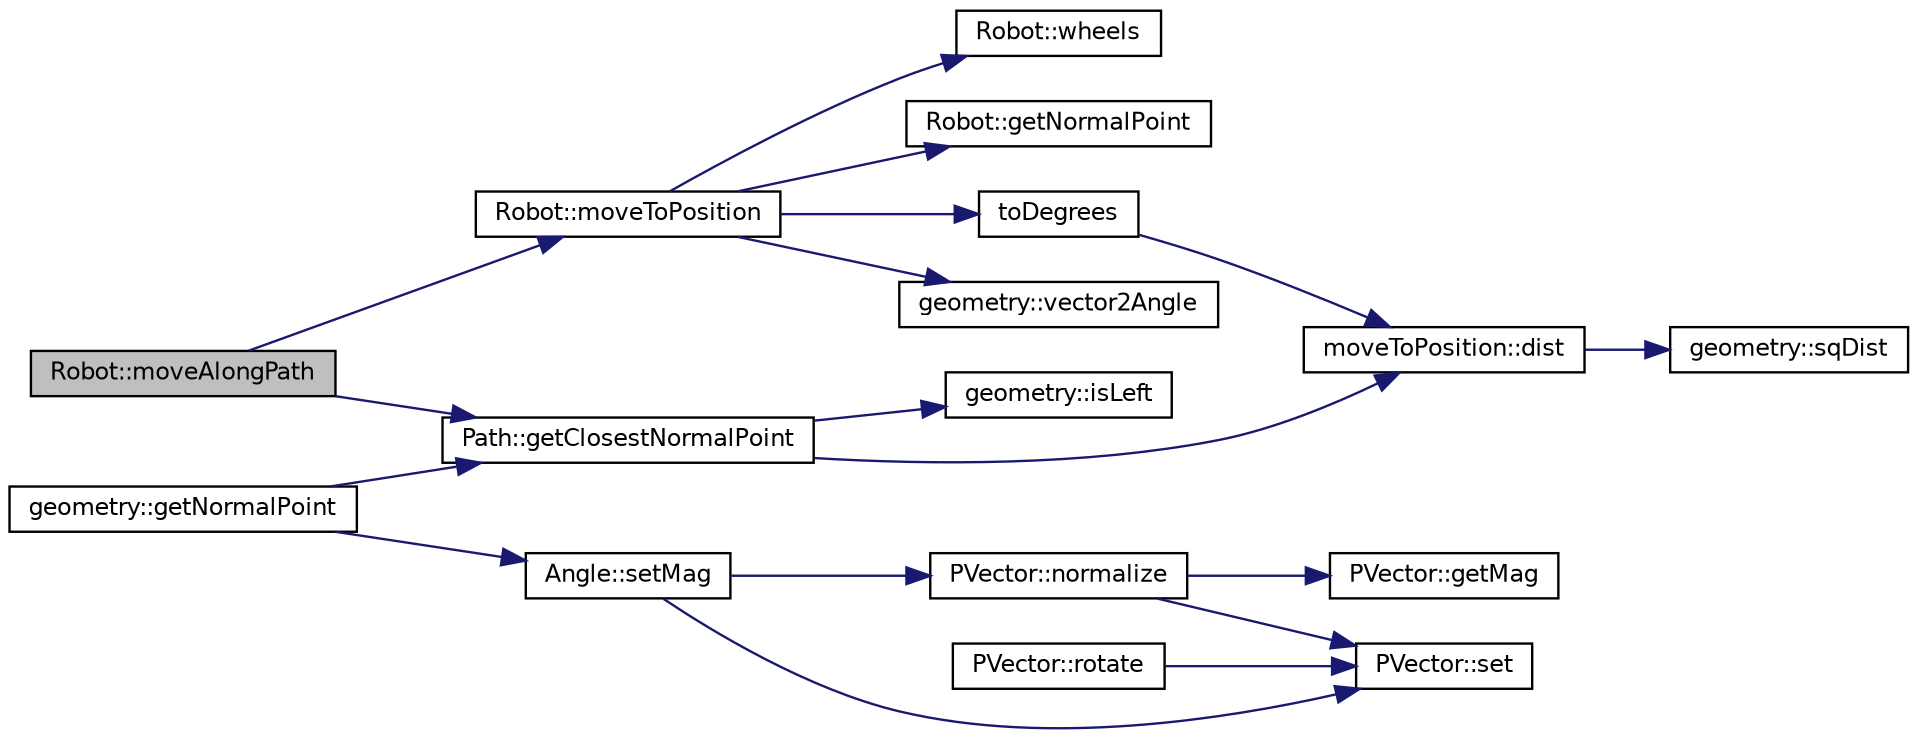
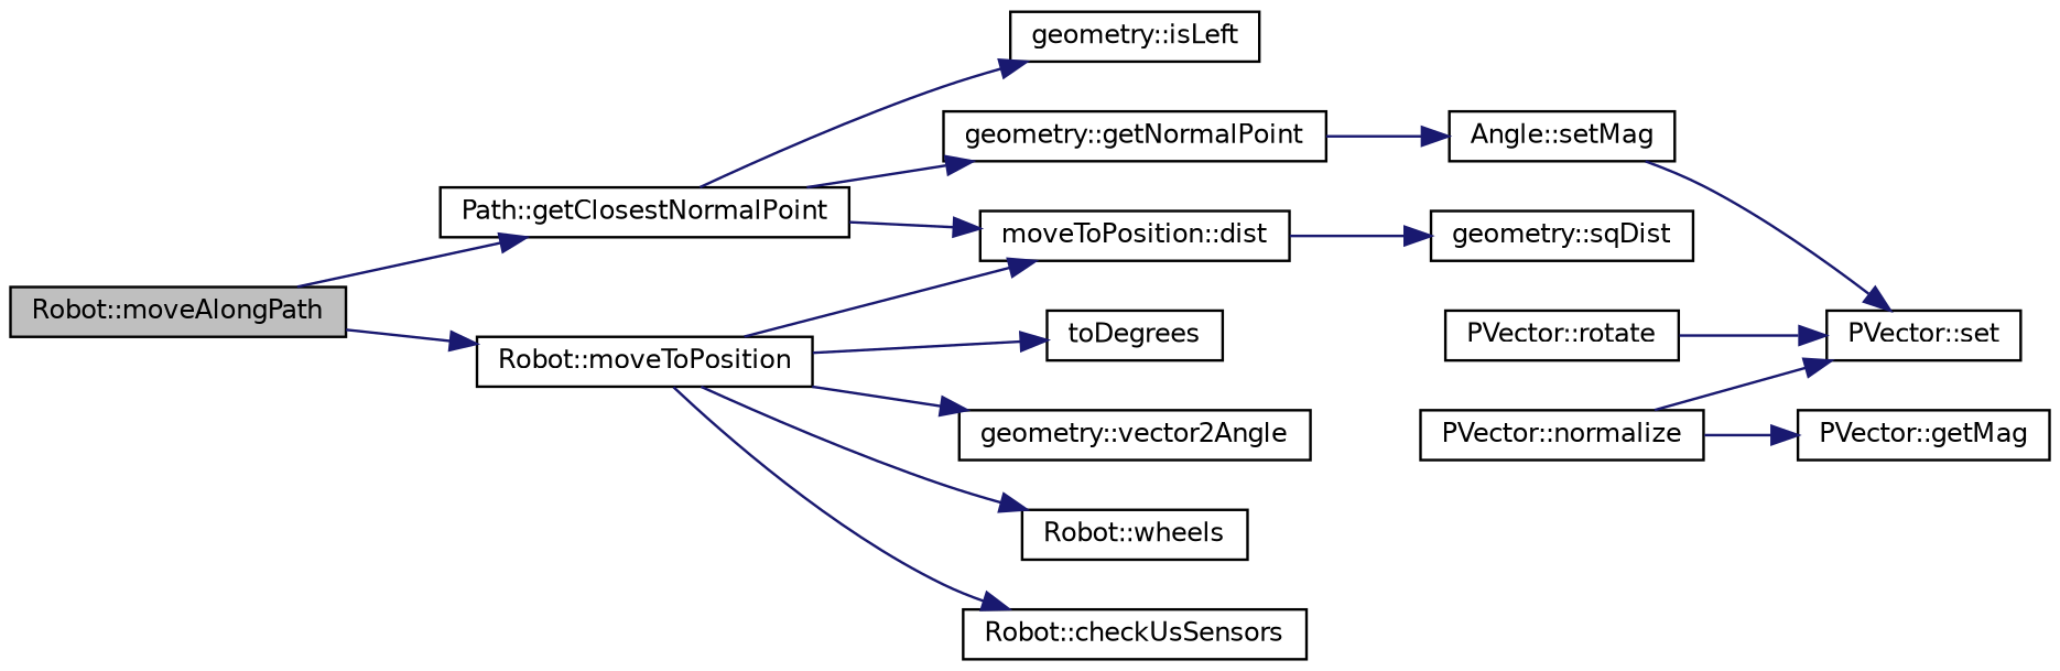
  digraph {
    rankdir=LR
    node [color=black fillcolor=white fontname=Helvetica fontsize=10 shape=record style=filled]
    edge [color=midnightblue fontname=Helvetica fontsize=10 labelfontname=Helvetica labelfontsize=10 style=solid]
    n1 [fillcolor=grey75 fontcolor=black height=0.2 label="Robot::moveAlongPath" width=0.4]
    n2 [height=0.2 label="Path::getClosestNormalPoint" width=0.4]
    n3 [height=0.2 label="Robot::moveToPosition" width=0.4]
    n4 [height=0.2 label="moveToPosition::dist" width=0.4]
    n5 [height=0.2 label="geometry::getNormalPoint" width=0.4]
    n6 [height=0.2 label="geometry::isLeft" width=0.4]
-   n7 [height=0.2 label="Robot::getNormalPoint" width=0.4]
+   n7 [height=0.2 label="Robot::checkUsSensors" width=0.4]
    n8 [height=0.2 label=toDegrees width=0.4]
    n9 [height=0.2 label="geometry::vector2Angle" width=0.4]
    n10 [height=0.2 label="Robot::wheels" width=0.4]
    n11 [height=0.2 label="geometry::sqDist" width=0.4]
    n12 [height=0.2 label="Angle::setMag" width=0.4]
    n13 [height=0.2 label="PVector::rotate" width=0.4]
    n14 [height=0.2 label="PVector::set" width=0.4]
    n15 [height=0.2 label="PVector::normalize" width=0.4]
    n16 [height=0.2 label="PVector::getMag" width=0.4]
    n1 -> n2
    n1 -> n3
    n2 -> n4
-   n5 -> n2
+   n2 -> n5
    n2 -> n6
-   n8 -> n4
+   n3 -> n4
    n3 -> n7
    n3 -> n8
    n3 -> n9
    n3 -> n10
    n4 -> n11
    n5 -> n12
    n12 -> n14
-   n12 -> n15
    n13 -> n14
    n15 -> n14
    n15 -> n16
  }
